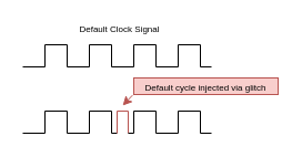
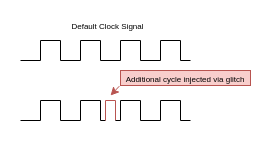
  <mxCell id="0" />
  <mxCell id="1" parent="0" />
  <mxCell id="2" value="" style="endArrow=none;html=1;rounded=0;" edge="1" parent="1"><mxGeometry width="50" height="50" relative="1" as="geometry"><mxPoint x="20" y="60" as="sourcePoint" /><mxPoint x="40" y="60" as="targetPoint" /></mxGeometry></mxCell>
  <mxCell id="3" value="" style="endArrow=none;html=1;rounded=0;" edge="1" parent="1"><mxGeometry width="50" height="50" relative="1" as="geometry"><mxPoint x="60" y="60" as="sourcePoint" /><mxPoint x="80" y="60" as="targetPoint" /></mxGeometry></mxCell>
  <mxCell id="4" value="" style="endArrow=none;html=1;rounded=0;" edge="1" parent="1"><mxGeometry width="50" height="50" relative="1" as="geometry"><mxPoint x="100" y="60" as="sourcePoint" /><mxPoint x="120" y="60" as="targetPoint" /></mxGeometry></mxCell>
  <mxCell id="5" value="" style="endArrow=none;html=1;rounded=0;" edge="1" parent="1"><mxGeometry width="50" height="50" relative="1" as="geometry"><mxPoint x="140" y="60" as="sourcePoint" /><mxPoint x="160" y="60" as="targetPoint" /></mxGeometry></mxCell>
  <mxCell id="6" value="" style="endArrow=none;html=1;rounded=0;" edge="1" parent="1"><mxGeometry width="50" height="50" relative="1" as="geometry"><mxPoint x="40" y="40" as="sourcePoint" /><mxPoint x="60" y="40" as="targetPoint" /></mxGeometry></mxCell>
  <mxCell id="7" value="" style="endArrow=none;html=1;rounded=0;" edge="1" parent="1"><mxGeometry width="50" height="50" relative="1" as="geometry"><mxPoint x="80" y="40" as="sourcePoint" /><mxPoint x="100" y="40" as="targetPoint" /></mxGeometry></mxCell>
  <mxCell id="8" value="" style="endArrow=none;html=1;rounded=0;" edge="1" parent="1"><mxGeometry width="50" height="50" relative="1" as="geometry"><mxPoint x="120" y="40" as="sourcePoint" /><mxPoint x="140" y="40" as="targetPoint" /></mxGeometry></mxCell>
  <mxCell id="9" value="" style="endArrow=none;html=1;rounded=0;" edge="1" parent="1"><mxGeometry width="50" height="50" relative="1" as="geometry"><mxPoint x="160" y="40" as="sourcePoint" /><mxPoint x="180" y="40" as="targetPoint" /></mxGeometry></mxCell>
  <mxCell id="10" value="" style="endArrow=none;html=1;rounded=0;" edge="1" parent="1"><mxGeometry width="50" height="50" relative="1" as="geometry"><mxPoint x="180" y="60" as="sourcePoint" /><mxPoint x="190" y="60" as="targetPoint" /></mxGeometry></mxCell>
  <mxCell id="11" value="" style="endArrow=none;html=1;rounded=0;" edge="1" parent="1"><mxGeometry width="50" height="50" relative="1" as="geometry"><mxPoint x="180" y="60" as="sourcePoint" /><mxPoint x="180" y="40" as="targetPoint" /></mxGeometry></mxCell>
  <mxCell id="12" value="" style="endArrow=none;html=1;rounded=0;" edge="1" parent="1"><mxGeometry width="50" height="50" relative="1" as="geometry"><mxPoint x="160" y="60" as="sourcePoint" /><mxPoint x="160" y="40" as="targetPoint" /></mxGeometry></mxCell>
  <mxCell id="13" value="" style="endArrow=none;html=1;rounded=0;" edge="1" parent="1"><mxGeometry width="50" height="50" relative="1" as="geometry"><mxPoint x="140" y="60" as="sourcePoint" /><mxPoint x="140" y="40" as="targetPoint" /></mxGeometry></mxCell>
  <mxCell id="14" value="" style="endArrow=none;html=1;rounded=0;" edge="1" parent="1"><mxGeometry width="50" height="50" relative="1" as="geometry"><mxPoint x="120" y="60" as="sourcePoint" /><mxPoint x="120" y="40" as="targetPoint" /></mxGeometry></mxCell>
  <mxCell id="15" value="" style="endArrow=none;html=1;rounded=0;" edge="1" parent="1"><mxGeometry width="50" height="50" relative="1" as="geometry"><mxPoint x="100" y="60" as="sourcePoint" /><mxPoint x="100" y="40" as="targetPoint" /></mxGeometry></mxCell>
  <mxCell id="16" value="" style="endArrow=none;html=1;rounded=0;" edge="1" parent="1"><mxGeometry width="50" height="50" relative="1" as="geometry"><mxPoint x="80" y="60" as="sourcePoint" /><mxPoint x="80" y="40" as="targetPoint" /></mxGeometry></mxCell>
  <mxCell id="17" value="" style="endArrow=none;html=1;rounded=0;" edge="1" parent="1"><mxGeometry width="50" height="50" relative="1" as="geometry"><mxPoint x="60" y="60" as="sourcePoint" /><mxPoint x="60" y="40" as="targetPoint" /></mxGeometry></mxCell>
  <mxCell id="18" value="" style="endArrow=none;html=1;rounded=0;" edge="1" parent="1"><mxGeometry width="50" height="50" relative="1" as="geometry"><mxPoint x="40" y="60" as="sourcePoint" /><mxPoint x="40" y="40" as="targetPoint" /></mxGeometry></mxCell>
  <mxCell id="19" value="" style="endArrow=none;html=1;rounded=0;" edge="1" parent="1"><mxGeometry width="50" height="50" relative="1" as="geometry"><mxPoint x="20" y="120" as="sourcePoint" /><mxPoint x="40" y="120" as="targetPoint" /></mxGeometry></mxCell>
  <mxCell id="20" value="" style="endArrow=none;html=1;rounded=0;" edge="1" parent="1"><mxGeometry width="50" height="50" relative="1" as="geometry"><mxPoint x="60" y="120" as="sourcePoint" /><mxPoint x="80" y="120" as="targetPoint" /></mxGeometry></mxCell>
  <mxCell id="21" value="" style="endArrow=none;html=1;rounded=0;" edge="1" parent="1"><mxGeometry width="50" height="50" relative="1" as="geometry"><mxPoint x="100" y="120" as="sourcePoint" /><mxPoint x="105" y="120" as="targetPoint" /></mxGeometry></mxCell>
  <mxCell id="22" value="" style="endArrow=none;html=1;rounded=0;" edge="1" parent="1"><mxGeometry width="50" height="50" relative="1" as="geometry"><mxPoint x="140" y="120" as="sourcePoint" /><mxPoint x="160" y="120" as="targetPoint" /></mxGeometry></mxCell>
  <mxCell id="23" value="" style="endArrow=none;html=1;rounded=0;" edge="1" parent="1"><mxGeometry width="50" height="50" relative="1" as="geometry"><mxPoint x="40" y="100" as="sourcePoint" /><mxPoint x="60" y="100" as="targetPoint" /></mxGeometry></mxCell>
  <mxCell id="24" value="" style="endArrow=none;html=1;rounded=0;" edge="1" parent="1"><mxGeometry width="50" height="50" relative="1" as="geometry"><mxPoint x="80" y="100" as="sourcePoint" /><mxPoint x="100" y="100" as="targetPoint" /></mxGeometry></mxCell>
  <mxCell id="25" value="" style="endArrow=none;html=1;rounded=0;" edge="1" parent="1"><mxGeometry width="50" height="50" relative="1" as="geometry"><mxPoint x="120" y="100" as="sourcePoint" /><mxPoint x="140" y="100" as="targetPoint" /></mxGeometry></mxCell>
  <mxCell id="26" value="" style="endArrow=none;html=1;rounded=0;" edge="1" parent="1"><mxGeometry width="50" height="50" relative="1" as="geometry"><mxPoint x="160" y="100" as="sourcePoint" /><mxPoint x="180" y="100" as="targetPoint" /></mxGeometry></mxCell>
  <mxCell id="27" value="" style="endArrow=none;html=1;rounded=0;" edge="1" parent="1"><mxGeometry width="50" height="50" relative="1" as="geometry"><mxPoint x="180" y="120" as="sourcePoint" /><mxPoint x="190" y="120" as="targetPoint" /></mxGeometry></mxCell>
  <mxCell id="28" value="" style="endArrow=none;html=1;rounded=0;" edge="1" parent="1"><mxGeometry width="50" height="50" relative="1" as="geometry"><mxPoint x="180" y="120" as="sourcePoint" /><mxPoint x="180" y="100" as="targetPoint" /></mxGeometry></mxCell>
  <mxCell id="29" value="" style="endArrow=none;html=1;rounded=0;" edge="1" parent="1"><mxGeometry width="50" height="50" relative="1" as="geometry"><mxPoint x="160" y="120" as="sourcePoint" /><mxPoint x="160" y="100" as="targetPoint" /></mxGeometry></mxCell>
  <mxCell id="30" value="" style="endArrow=none;html=1;rounded=0;" edge="1" parent="1"><mxGeometry width="50" height="50" relative="1" as="geometry"><mxPoint x="140" y="120" as="sourcePoint" /><mxPoint x="140" y="100" as="targetPoint" /></mxGeometry></mxCell>
  <mxCell id="31" value="" style="endArrow=none;html=1;rounded=0;" edge="1" parent="1"><mxGeometry width="50" height="50" relative="1" as="geometry"><mxPoint x="120" y="120" as="sourcePoint" /><mxPoint x="120" y="100" as="targetPoint" /></mxGeometry></mxCell>
  <mxCell id="32" value="" style="endArrow=none;html=1;rounded=0;" edge="1" parent="1"><mxGeometry width="50" height="50" relative="1" as="geometry"><mxPoint x="100" y="120" as="sourcePoint" /><mxPoint x="100" y="100" as="targetPoint" /></mxGeometry></mxCell>
  <mxCell id="33" value="" style="endArrow=none;html=1;rounded=0;" edge="1" parent="1"><mxGeometry width="50" height="50" relative="1" as="geometry"><mxPoint x="80" y="120" as="sourcePoint" /><mxPoint x="80" y="100" as="targetPoint" /></mxGeometry></mxCell>
  <mxCell id="34" value="" style="endArrow=none;html=1;rounded=0;" edge="1" parent="1"><mxGeometry width="50" height="50" relative="1" as="geometry"><mxPoint x="60" y="120" as="sourcePoint" /><mxPoint x="60" y="100" as="targetPoint" /></mxGeometry></mxCell>
  <mxCell id="35" value="" style="endArrow=none;html=1;rounded=0;" edge="1" parent="1"><mxGeometry width="50" height="50" relative="1" as="geometry"><mxPoint x="40" y="120" as="sourcePoint" /><mxPoint x="40" y="100" as="targetPoint" /></mxGeometry></mxCell>
  <mxCell id="36" value="" style="endArrow=none;html=1;rounded=0;fillColor=#f8cecc;strokeColor=#b85450;" edge="1" parent="1"><mxGeometry width="50" height="50" relative="1" as="geometry"><mxPoint x="105" y="120" as="sourcePoint" /><mxPoint x="105" y="100" as="targetPoint" /></mxGeometry></mxCell>
  <mxCell id="37" value="" style="endArrow=none;html=1;rounded=0;fillColor=#f8cecc;strokeColor=#b85450;" edge="1" parent="1"><mxGeometry width="50" height="50" relative="1" as="geometry"><mxPoint x="115" y="120" as="sourcePoint" /><mxPoint x="115" y="100" as="targetPoint" /></mxGeometry></mxCell>
  <mxCell id="38" value="" style="endArrow=none;html=1;rounded=0;" edge="1" parent="1"><mxGeometry width="50" height="50" relative="1" as="geometry"><mxPoint x="115" y="120" as="sourcePoint" /><mxPoint x="120" y="120" as="targetPoint" /></mxGeometry></mxCell>
  <mxCell id="39" value="" style="endArrow=none;html=1;rounded=0;fillColor=#f8cecc;strokeColor=#b85450;" edge="1" parent="1"><mxGeometry width="50" height="50" relative="1" as="geometry"><mxPoint x="105" y="100" as="sourcePoint" /><mxPoint x="115" y="100" as="targetPoint" /></mxGeometry></mxCell>
  <mxCell id="40" value="" style="endArrow=classic;html=1;rounded=0;exitX=-0.009;exitY=1.044;exitDx=0;exitDy=0;exitPerimeter=0;fillColor=#f8cecc;strokeColor=#b85450;" edge="1" parent="1" source="42"><mxGeometry width="50" height="50" relative="1" as="geometry"><mxPoint x="120" y="80" as="sourcePoint" /><mxPoint x="110" y="95" as="targetPoint" /></mxGeometry></mxCell>
  <mxCell id="41" value="&lt;font style=&quot;font-size: 8px&quot;&gt;Default Clock Signal&lt;/font&gt;" style="text;html=1;strokeColor=none;fillColor=none;align=center;verticalAlign=middle;whiteSpace=wrap;rounded=0;fontSize=11;" vertex="1" parent="1"><mxGeometry x="65" y="20" width="85" height="10" as="geometry" /></mxCell>
- <mxCell id="42" value="&lt;font style=&quot;font-size: 8px&quot;&gt;Default cycle injected via glitch&lt;/font&gt;" style="text;html=1;strokeColor=#b85450;fillColor=#f8cecc;align=center;verticalAlign=middle;whiteSpace=wrap;rounded=0;fontSize=11;" vertex="1" parent="1"><mxGeometry x="120" y="70" width="130" height="15" as="geometry" /></mxCell>
+ <mxCell id="42" value="&lt;font style=&quot;font-size: 8px&quot;&gt;Additional cycle injected via glitch&lt;/font&gt;" style="text;html=1;strokeColor=#b85450;fillColor=#f8cecc;align=center;verticalAlign=middle;whiteSpace=wrap;rounded=0;fontSize=11;" vertex="1" parent="1"><mxGeometry x="120" y="70" width="130" height="15" as="geometry" /></mxCell>
